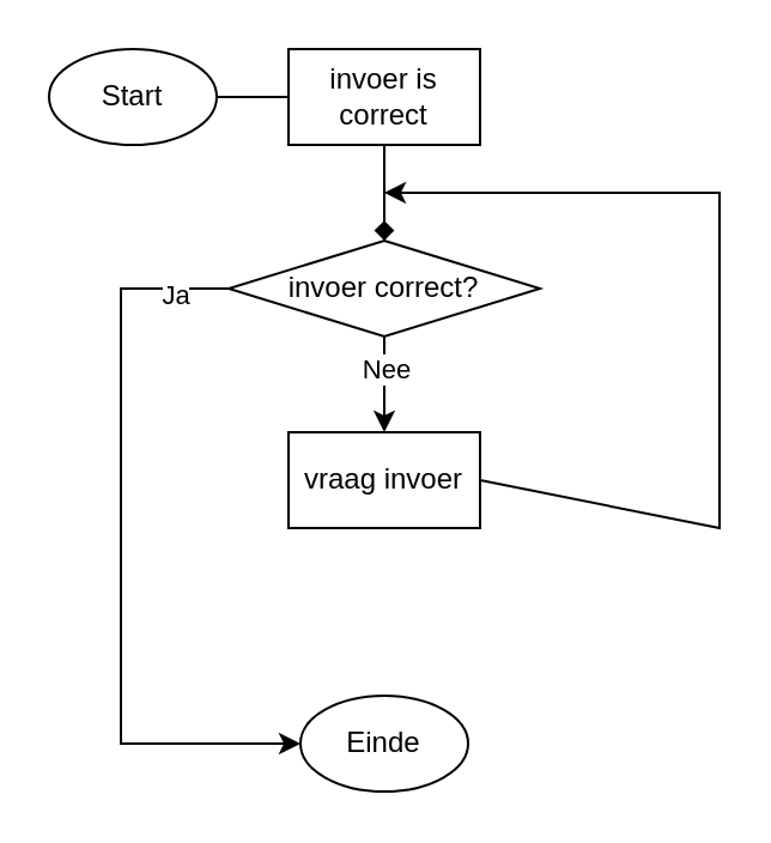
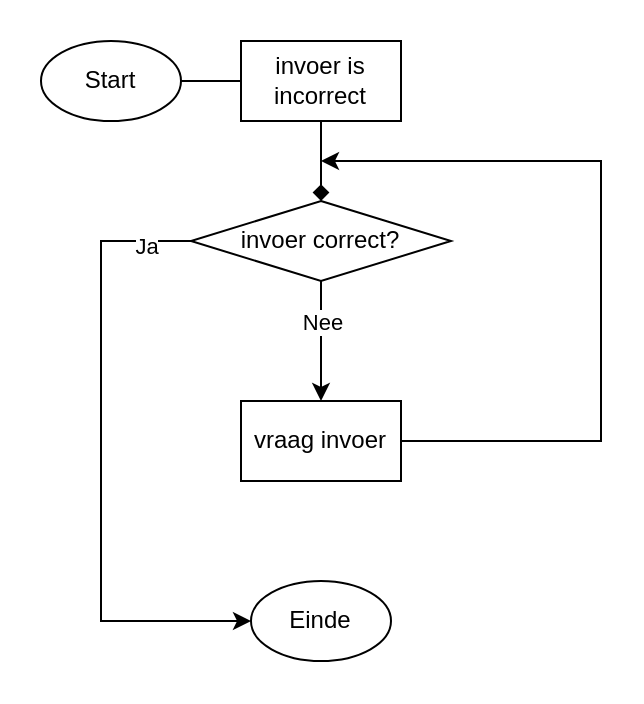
  <mxCell id="0" />
  <mxCell id="1" parent="0" />
  <mxCell id="2" value="" style="edgeStyle=orthogonalEdgeStyle;rounded=0;orthogonalLoop=1;jettySize=auto;html=1;endArrow=none;" edge="1" parent="1" source="3" target="5"><mxGeometry relative="1" as="geometry" /></mxCell>
  <mxCell id="3" value="Start" style="ellipse;whiteSpace=wrap;html=1;" vertex="1" parent="1"><mxGeometry x="20" y="20" width="70" height="40" as="geometry" /></mxCell>
  <mxCell id="4" value="invoer correct?" style="rhombus;whiteSpace=wrap;html=1;" vertex="1" parent="1"><mxGeometry x="95" y="100" width="130" height="40" as="geometry" /></mxCell>
- <mxCell id="5" value="invoer is correct" style="rounded=0;whiteSpace=wrap;html=1;" vertex="1" parent="1"><mxGeometry x="120" y="20" width="80" height="40" as="geometry" /></mxCell>
- <mxCell id="6" value="vraag invoer" style="rounded=0;whiteSpace=wrap;html=1;" vertex="1" parent="1"><mxGeometry x="120" y="180" width="80" height="40" as="geometry" /></mxCell>
+ <mxCell id="5" value="invoer is incorrect" style="rounded=0;whiteSpace=wrap;html=1;" vertex="1" parent="1"><mxGeometry x="120" y="20" width="80" height="40" as="geometry" /></mxCell>
+ <mxCell id="6" value="vraag invoer" style="rounded=0;whiteSpace=wrap;html=1;" vertex="1" parent="1"><mxGeometry x="120" y="200" width="80" height="40" as="geometry" /></mxCell>
  <mxCell id="7" value="" style="endArrow=diamond;html=1;rounded=0;exitX=0.5;exitY=1;exitDx=0;exitDy=0;entryX=0.5;entryY=0;entryDx=0;entryDy=0;" edge="1" parent="1" source="5" target="4"><mxGeometry width="50" height="50" relative="1" as="geometry"><mxPoint x="250" y="410" as="sourcePoint" /><mxPoint x="300" y="360" as="targetPoint" /></mxGeometry></mxCell>
  <mxCell id="8" value="" style="endArrow=classic;html=1;rounded=0;exitX=0.5;exitY=1;exitDx=0;exitDy=0;entryX=0.5;entryY=0;entryDx=0;entryDy=0;" edge="1" parent="1" source="4" target="6"><mxGeometry width="50" height="50" relative="1" as="geometry"><mxPoint x="250" y="410" as="sourcePoint" /><mxPoint x="300" y="360" as="targetPoint" /></mxGeometry></mxCell>
  <mxCell id="9" value="Nee" style="edgeLabel;html=1;align=center;verticalAlign=middle;resizable=0;points=[];" vertex="1" connectable="0" parent="8"><mxGeometry x="-0.333" relative="1" as="geometry"><mxPoint as="offset" /></mxGeometry></mxCell>
  <mxCell id="10" value="" style="endArrow=classic;html=1;rounded=0;exitX=1;exitY=0.5;exitDx=0;exitDy=0;" edge="1" parent="1" source="6"><mxGeometry width="50" height="50" relative="1" as="geometry"><mxPoint x="250" y="410" as="sourcePoint" /><mxPoint x="160" y="80" as="targetPoint" /><Array as="points"><mxPoint x="300" y="220" /><mxPoint x="300" y="80" /></Array></mxGeometry></mxCell>
  <mxCell id="11" value="Einde" style="ellipse;whiteSpace=wrap;html=1;" vertex="1" parent="1"><mxGeometry x="125" y="290" width="70" height="40" as="geometry" /></mxCell>
  <mxCell id="12" value="" style="endArrow=classic;html=1;rounded=0;exitX=0;exitY=0.5;exitDx=0;exitDy=0;entryX=0;entryY=0.5;entryDx=0;entryDy=0;" edge="1" parent="1" source="4" target="11"><mxGeometry width="50" height="50" relative="1" as="geometry"><mxPoint x="250" y="410" as="sourcePoint" /><mxPoint x="300" y="360" as="targetPoint" /><Array as="points"><mxPoint x="50" y="120" /><mxPoint x="50" y="310" /></Array></mxGeometry></mxCell>
  <mxCell id="13" value="Ja" style="edgeLabel;html=1;align=center;verticalAlign=middle;resizable=0;points=[];" vertex="1" connectable="0" parent="12"><mxGeometry x="-0.852" y="2" relative="1" as="geometry"><mxPoint as="offset" /></mxGeometry></mxCell>
